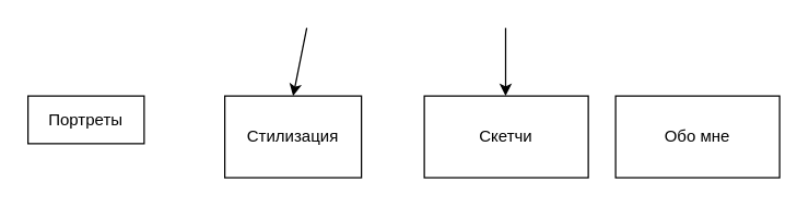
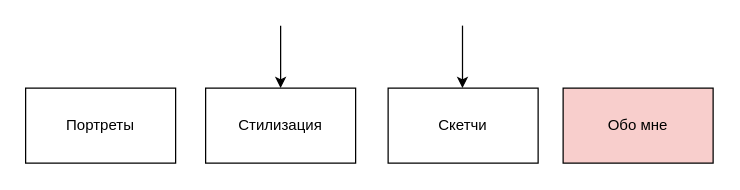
  <mxCell id="0" />
  <mxCell id="1" parent="0" />
- <mxCell id="2" value="Портреты" style="rounded=0;whiteSpace=wrap;html=1;" vertex="1" parent="1"><mxGeometry x="20" y="70" width="85" height="35" as="geometry" /></mxCell>
- <mxCell id="3" value="Стилизация" style="rounded=0;whiteSpace=wrap;html=1;" vertex="1" parent="1"><mxGeometry x="164" y="70" width="100" height="60" as="geometry" /></mxCell>
+ <mxCell id="2" value="Портреты" style="rounded=0;whiteSpace=wrap;html=1;" vertex="1" parent="1"><mxGeometry x="20" y="70" width="120" height="60" as="geometry" /></mxCell>
+ <mxCell id="3" value="Стилизация" style="rounded=0;whiteSpace=wrap;html=1;" vertex="1" parent="1"><mxGeometry x="164" y="70" width="120" height="60" as="geometry" /></mxCell>
  <mxCell id="4" value="Скетчи" style="whiteSpace=wrap;html=1;" vertex="1" parent="1"><mxGeometry x="310" y="70" width="120" height="60" as="geometry" /></mxCell>
- <mxCell id="5" value="Обо мне" style="whiteSpace=wrap;html=1;" vertex="1" parent="1"><mxGeometry x="450" y="70" width="120" height="60" as="geometry" /></mxCell>
+ <mxCell id="5" value="Обо мне" style="whiteSpace=wrap;html=1;fillColor=#f8cecc;" vertex="1" parent="1"><mxGeometry x="450" y="70" width="120" height="60" as="geometry" /></mxCell>
  <mxCell id="6" value="" style="endArrow=classic;html=1;rounded=0;entryX=0.5;entryY=0;entryDx=0;entryDy=0;" edge="1" parent="1" target="3"><mxGeometry width="50" height="50" relative="1" as="geometry"><mxPoint x="224" y="20" as="sourcePoint" /><mxPoint x="310" y="150" as="targetPoint" /></mxGeometry></mxCell>
  <mxCell id="7" value="" style="endArrow=classic;html=1;rounded=0;entryX=0.5;entryY=0;entryDx=0;entryDy=0;" edge="1" parent="1"><mxGeometry width="50" height="50" relative="1" as="geometry"><mxPoint x="369.5" y="20" as="sourcePoint" /><mxPoint x="369.5" y="70" as="targetPoint" /></mxGeometry></mxCell>
